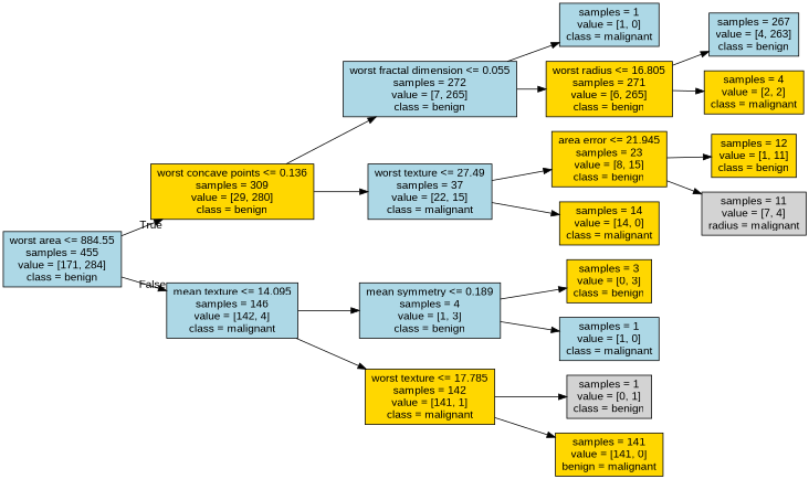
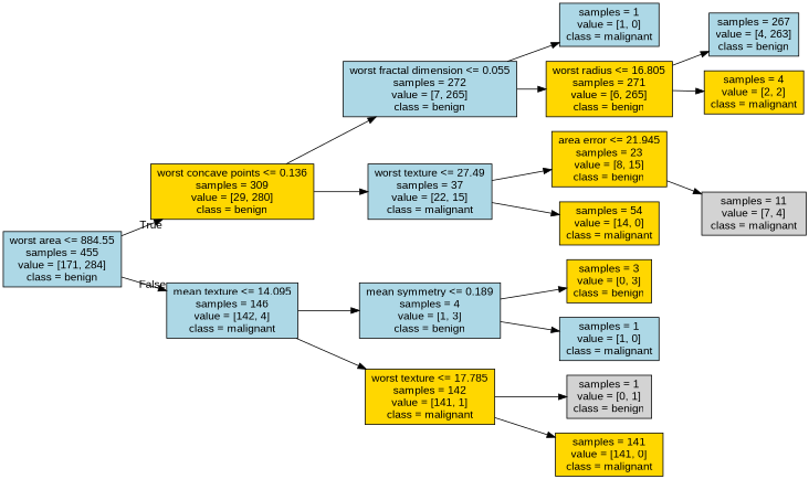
  digraph {
    fontname="Liberation Sans"
    rankdir=LR
    node [color=black fillcolor=gold fontname="Liberation Sans" shape=box style=filled]
    edge [fontname="Liberation Sans"]
    n1 [fillcolor=lightblue label="worst area <= 884.55\nsamples = 455\nvalue = [171, 284]\nclass = benign"]
    n2 [label="worst concave points <= 0.136\nsamples = 309\nvalue = [29, 280]\nclass = benign"]
    n3 [fillcolor=lightblue label="mean texture <= 14.095\nsamples = 146\nvalue = [142, 4]\nclass = malignant"]
    n4 [fillcolor=lightblue label="worst fractal dimension <= 0.055\nsamples = 272\nvalue = [7, 265]\nclass = benign"]
    n5 [fillcolor=lightblue label="worst texture <= 27.49\nsamples = 37\nvalue = [22, 15]\nclass = malignant"]
    n6 [fillcolor=lightblue label="mean symmetry <= 0.189\nsamples = 4\nvalue = [1, 3]\nclass = benign"]
    n7 [label="worst texture <= 17.785\nsamples = 142\nvalue = [141, 1]\nclass = malignant"]
    n8 [fillcolor=lightblue label="samples = 1\nvalue = [1, 0]\nclass = malignant"]
    n9 [label="worst radius <= 16.805\nsamples = 271\nvalue = [6, 265]\nclass = benign"]
    n10 [label="area error <= 21.945\nsamples = 23\nvalue = [8, 15]\nclass = benign"]
-   n11 [label="samples = 14\nvalue = [14, 0]\nclass = malignant"]
+   n11 [label="samples = 54\nvalue = [14, 0]\nclass = malignant"]
    n12 [fillcolor=lightblue label="samples = 267\nvalue = [4, 263]\nclass = benign"]
    n13 [label="samples = 4\nvalue = [2, 2]\nclass = malignant"]
-   n14 [label="samples = 12\nvalue = [1, 11]\nclass = benign"]
-   n15 [fillcolor=lightgrey label="samples = 11\nvalue = [7, 4]\nradius = malignant"]
+   n15 [fillcolor=lightgrey label="samples = 11\nvalue = [7, 4]\nclass = malignant"]
    n16 [label="samples = 3\nvalue = [0, 3]\nclass = benign"]
    n17 [fillcolor=lightblue label="samples = 1\nvalue = [1, 0]\nclass = malignant"]
    n18 [fillcolor=lightgrey label="samples = 1\nvalue = [0, 1]\nclass = benign"]
-   n19 [label="samples = 141\nvalue = [141, 0]\nbenign = malignant"]
+   n19 [label="samples = 141\nvalue = [141, 0]\nclass = malignant"]
    n1 -> n2 [headlabel=True labelangle=45 labeldistance=2.5]
    n1 -> n3 [headlabel=False labelangle=-45 labeldistance=2.5]
    n2 -> n4
    n2 -> n5
    n3 -> n6
    n3 -> n7
    n4 -> n8
    n4 -> n9
    n5 -> n10
    n5 -> n11
    n6 -> n16
    n6 -> n17
    n7 -> n18
    n7 -> n19
    n9 -> n12
    n9 -> n13
-   n10 -> n14
    n10 -> n15
  }
